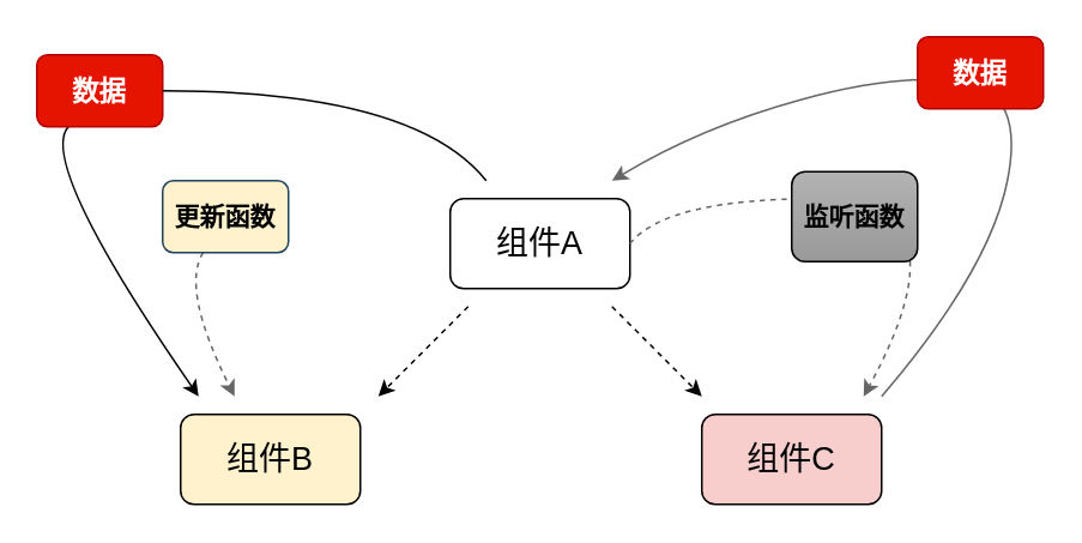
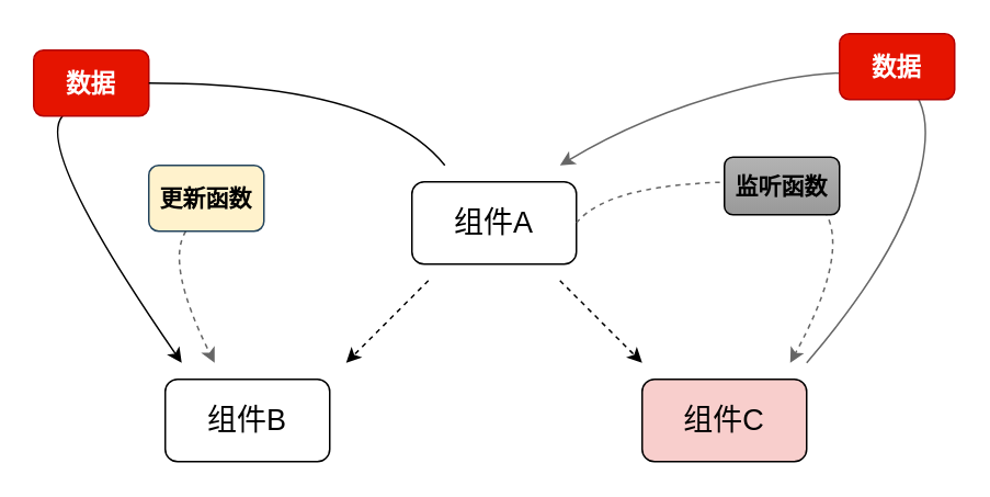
  <mxCell id="0" />
  <mxCell id="1" parent="0" />
  <mxCell id="2" value="&lt;font style=&quot;font-size: 18px&quot;&gt;组件A&lt;/font&gt;" style="rounded=1;whiteSpace=wrap;html=1;gradientColor=#ffffff;gradientDirection=east;" vertex="1" parent="1"><mxGeometry x="250" y="110" width="100" height="50" as="geometry" /></mxCell>
- <mxCell id="3" value="&lt;span style=&quot;font-size: 18px&quot;&gt;组件B&lt;/span&gt;" style="rounded=1;whiteSpace=wrap;html=1;fillColor=#fff2cc;" vertex="1" parent="1"><mxGeometry x="100" y="230" width="100" height="50" as="geometry" /></mxCell>
+ <mxCell id="3" value="&lt;span style=&quot;font-size: 18px&quot;&gt;组件B&lt;/span&gt;" style="rounded=1;whiteSpace=wrap;html=1;" vertex="1" parent="1"><mxGeometry x="100" y="230" width="100" height="50" as="geometry" /></mxCell>
  <mxCell id="4" value="&lt;span style=&quot;font-size: 18px&quot;&gt;组件C&lt;/span&gt;" style="rounded=1;whiteSpace=wrap;html=1;fillColor=#f8cecc;" vertex="1" parent="1"><mxGeometry x="390" y="230" width="100" height="50" as="geometry" /></mxCell>
  <mxCell id="5" value="" style="endArrow=classic;html=1;dashed=1;" edge="1" parent="1"><mxGeometry width="50" height="50" relative="1" as="geometry"><mxPoint x="340" y="170" as="sourcePoint" /><mxPoint x="390" y="220" as="targetPoint" /></mxGeometry></mxCell>
  <mxCell id="6" value="" style="endArrow=classic;html=1;dashed=1;" edge="1" parent="1"><mxGeometry width="50" height="50" relative="1" as="geometry"><mxPoint x="260" y="170" as="sourcePoint" /><mxPoint x="210" y="220" as="targetPoint" /></mxGeometry></mxCell>
  <mxCell id="7" value="" style="curved=1;endArrow=classic;html=1;startArrow=none;dashed=1;strokeColor=#666666;" edge="1" parent="1" source="8"><mxGeometry width="50" height="50" relative="1" as="geometry"><mxPoint x="280" y="100" as="sourcePoint" /><mxPoint x="130" y="220" as="targetPoint" /><Array as="points"><mxPoint x="100" y="160" /></Array></mxGeometry></mxCell>
  <mxCell id="8" value="&lt;font style=&quot;font-size: 14px&quot;&gt;&lt;b&gt;更新函数&lt;/b&gt;&lt;/font&gt;" style="rounded=1;whiteSpace=wrap;html=1;strokeColor=#23445d;fontSize=14;fillColor=#fff2cc;" vertex="1" parent="1"><mxGeometry x="90" y="100" width="70" height="40" as="geometry" /></mxCell>
  <mxCell id="9" value="" style="curved=1;endArrow=classic;html=1;startArrow=none;" edge="1" parent="1" source="10"><mxGeometry width="50" height="50" relative="1" as="geometry"><mxPoint x="270" y="100" as="sourcePoint" /><mxPoint x="110" y="220" as="targetPoint" /><Array as="points"><mxPoint x="20" y="90" /></Array></mxGeometry></mxCell>
  <mxCell id="10" value="&lt;h4&gt;&lt;font style=&quot;font-size: 15px&quot;&gt;数据&lt;/font&gt;&lt;/h4&gt;" style="rounded=1;whiteSpace=wrap;html=1;fillColor=#e51400;strokeColor=#B20000;fontColor=#ffffff;" vertex="1" parent="1"><mxGeometry x="20" y="30" width="70" height="40" as="geometry" /></mxCell>
  <mxCell id="11" value="" style="curved=1;endArrow=none;html=1;" edge="1" parent="1" target="10"><mxGeometry width="50" height="50" relative="1" as="geometry"><mxPoint x="270" y="100" as="sourcePoint" /><mxPoint x="110" y="220" as="targetPoint" /><Array as="points"><mxPoint x="230" y="50" /></Array></mxGeometry></mxCell>
  <mxCell id="12" value="" style="curved=1;endArrow=classic;html=1;fontSize=14;strokeColor=#666666;strokeWidth=1;" edge="1" parent="1"><mxGeometry width="50" height="50" relative="1" as="geometry"><mxPoint x="490" y="220" as="sourcePoint" /><mxPoint x="340" y="100" as="targetPoint" /><Array as="points"><mxPoint x="550" y="150" /><mxPoint x="570" y="50" /><mxPoint x="500" y="40" /><mxPoint x="390" y="70" /></Array></mxGeometry></mxCell>
  <mxCell id="13" value="&lt;h4&gt;&lt;font style=&quot;font-size: 15px&quot;&gt;数据&lt;/font&gt;&lt;/h4&gt;" style="rounded=1;whiteSpace=wrap;html=1;fontSize=14;fillColor=#e51400;strokeColor=#B20000;fontColor=#ffffff;" vertex="1" parent="1"><mxGeometry x="510" y="20" width="70" height="40" as="geometry" /></mxCell>
  <mxCell id="14" value="" style="curved=1;endArrow=classic;html=1;fontSize=14;strokeColor=#666666;strokeWidth=1;exitX=1;exitY=0.5;exitDx=0;exitDy=0;dashed=1;" edge="1" parent="1" source="2"><mxGeometry width="50" height="50" relative="1" as="geometry"><mxPoint x="270" y="90" as="sourcePoint" /><mxPoint x="480" y="220" as="targetPoint" /><Array as="points"><mxPoint x="370" y="110" /><mxPoint x="540" y="110" /></Array></mxGeometry></mxCell>
- <mxCell id="15" value="&lt;b&gt;&lt;font style=&quot;font-size: 14px&quot;&gt;监听函数&lt;/font&gt;&lt;/b&gt;" style="rounded=1;whiteSpace=wrap;html=1;fontSize=14;fillColor=#B3B3B3;gradientColor=#999999;" vertex="1" parent="1"><mxGeometry x="440" y="95" width="70" height="50" as="geometry" /></mxCell>
+ <mxCell id="15" value="&lt;b&gt;&lt;font style=&quot;font-size: 14px&quot;&gt;监听函数&lt;/font&gt;&lt;/b&gt;" style="rounded=1;whiteSpace=wrap;html=1;fontSize=14;fillColor=#B3B3B3;gradientColor=#999999;" vertex="1" parent="1"><mxGeometry x="440" y="95" width="70" height="35" as="geometry" /></mxCell>
